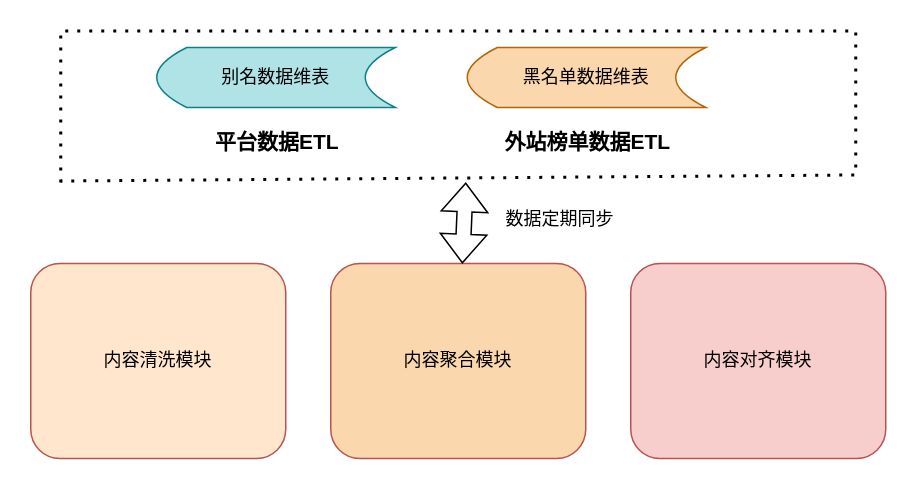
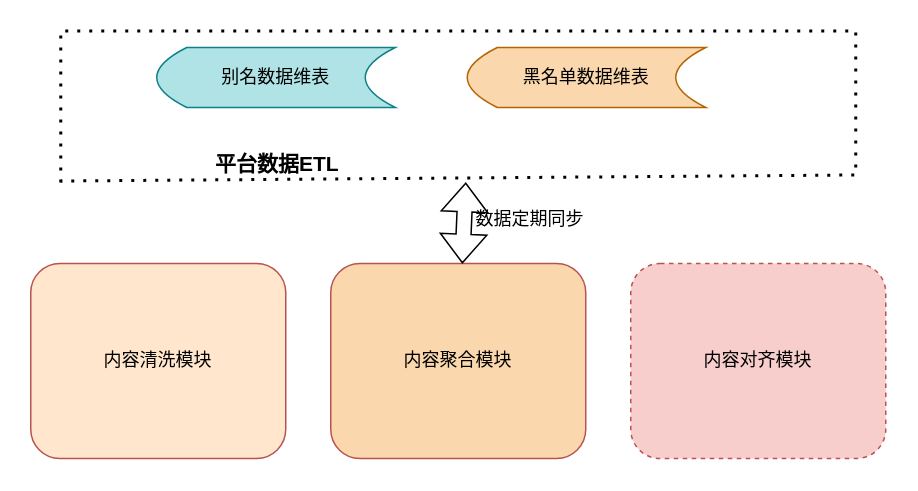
  <mxCell id="0" />
  <mxCell id="1" parent="0" />
  <mxCell id="2" value="内容清洗模块" style="rounded=1;whiteSpace=wrap;html=1;fillColor=#ffe6cc;strokeColor=#b85450;" vertex="1" parent="1"><mxGeometry x="20" y="175" width="170" height="130" as="geometry" /></mxCell>
  <mxCell id="3" value="内容聚合模块" style="rounded=1;whiteSpace=wrap;html=1;fillColor=#fad7ac;strokeColor=#b85450;" vertex="1" parent="1"><mxGeometry x="220" y="175" width="170" height="130" as="geometry" /></mxCell>
- <mxCell id="4" value="内容对齐模块" style="rounded=1;whiteSpace=wrap;html=1;fillColor=#f8cecc;strokeColor=#b85450;" vertex="1" parent="1"><mxGeometry x="420" y="175" width="170" height="130" as="geometry" /></mxCell>
+ <mxCell id="4" value="内容对齐模块" style="rounded=1;whiteSpace=wrap;html=1;fillColor=#f8cecc;strokeColor=#b85450;dashed=1;" vertex="1" parent="1"><mxGeometry x="420" y="175" width="170" height="130" as="geometry" /></mxCell>
  <mxCell id="5" value="别名数据维表" style="shape=dataStorage;whiteSpace=wrap;html=1;fixedSize=1;fillColor=#b0e3e6;strokeColor=#0e8088;" vertex="1" parent="1"><mxGeometry x="104" y="31" width="159" height="40" as="geometry" /></mxCell>
- <mxCell id="6" value="&lt;font style=&quot;font-size: 14px;&quot;&gt;平台数据ETL&lt;/font&gt;" style="text;strokeColor=none;fillColor=none;html=1;fontSize=24;fontStyle=1;verticalAlign=middle;align=center;" vertex="1" parent="1"><mxGeometry x="129" y="81" width="109" height="20" as="geometry" /></mxCell>
- <mxCell id="7" value="&lt;font style=&quot;font-size: 14px;&quot;&gt;外站榜单数据ETL&lt;/font&gt;" style="text;strokeColor=none;fillColor=none;html=1;fontSize=24;fontStyle=1;verticalAlign=middle;align=center;" vertex="1" parent="1"><mxGeometry x="336" y="81" width="109" height="20" as="geometry" /></mxCell>
+ <mxCell id="6" value="&lt;font style=&quot;font-size: 14px;&quot;&gt;平台数据ETL&lt;/font&gt;" style="text;strokeColor=none;fillColor=none;html=1;fontSize=24;fontStyle=1;verticalAlign=middle;align=center;" vertex="1" parent="1"><mxGeometry x="129" y="96" width="109" height="20" as="geometry" /></mxCell>
  <mxCell id="8" value="黑名单数据维表" style="shape=dataStorage;whiteSpace=wrap;html=1;fixedSize=1;fillColor=#fad7ac;strokeColor=#b46504;" vertex="1" parent="1"><mxGeometry x="311" y="31" width="159" height="40" as="geometry" /></mxCell>
  <mxCell id="9" value="" style="endArrow=none;dashed=1;html=1;dashPattern=1 3;strokeWidth=2;rounded=0;" edge="1" parent="1"><mxGeometry width="50" height="50" relative="1" as="geometry"><mxPoint x="40" y="121" as="sourcePoint" /><mxPoint x="570" y="20" as="targetPoint" /><Array as="points"><mxPoint x="40" y="20" /></Array></mxGeometry></mxCell>
  <mxCell id="10" value="" style="endArrow=none;dashed=1;html=1;dashPattern=1 3;strokeWidth=2;rounded=0;" edge="1" parent="1"><mxGeometry width="50" height="50" relative="1" as="geometry"><mxPoint x="570" y="21" as="sourcePoint" /><mxPoint x="40" y="120" as="targetPoint" /><Array as="points"><mxPoint x="570" y="116" /></Array></mxGeometry></mxCell>
  <mxCell id="11" value="" style="shape=flexArrow;endArrow=classic;startArrow=classic;html=1;rounded=0;" edge="1" parent="1" target="3"><mxGeometry width="100" height="100" relative="1" as="geometry"><mxPoint x="310" y="121" as="sourcePoint" /><mxPoint x="360" y="231" as="targetPoint" /></mxGeometry></mxCell>
- <mxCell id="12" value="数据定期同步" style="text;html=1;align=center;verticalAlign=middle;whiteSpace=wrap;rounded=0;" vertex="1" parent="1"><mxGeometry x="336" y="131" width="74" height="30" as="geometry" /></mxCell>
+ <mxCell id="12" value="数据定期同步" style="text;html=1;align=center;verticalAlign=middle;whiteSpace=wrap;rounded=0;" vertex="1" parent="1"><mxGeometry x="316" y="131" width="74" height="30" as="geometry" /></mxCell>
